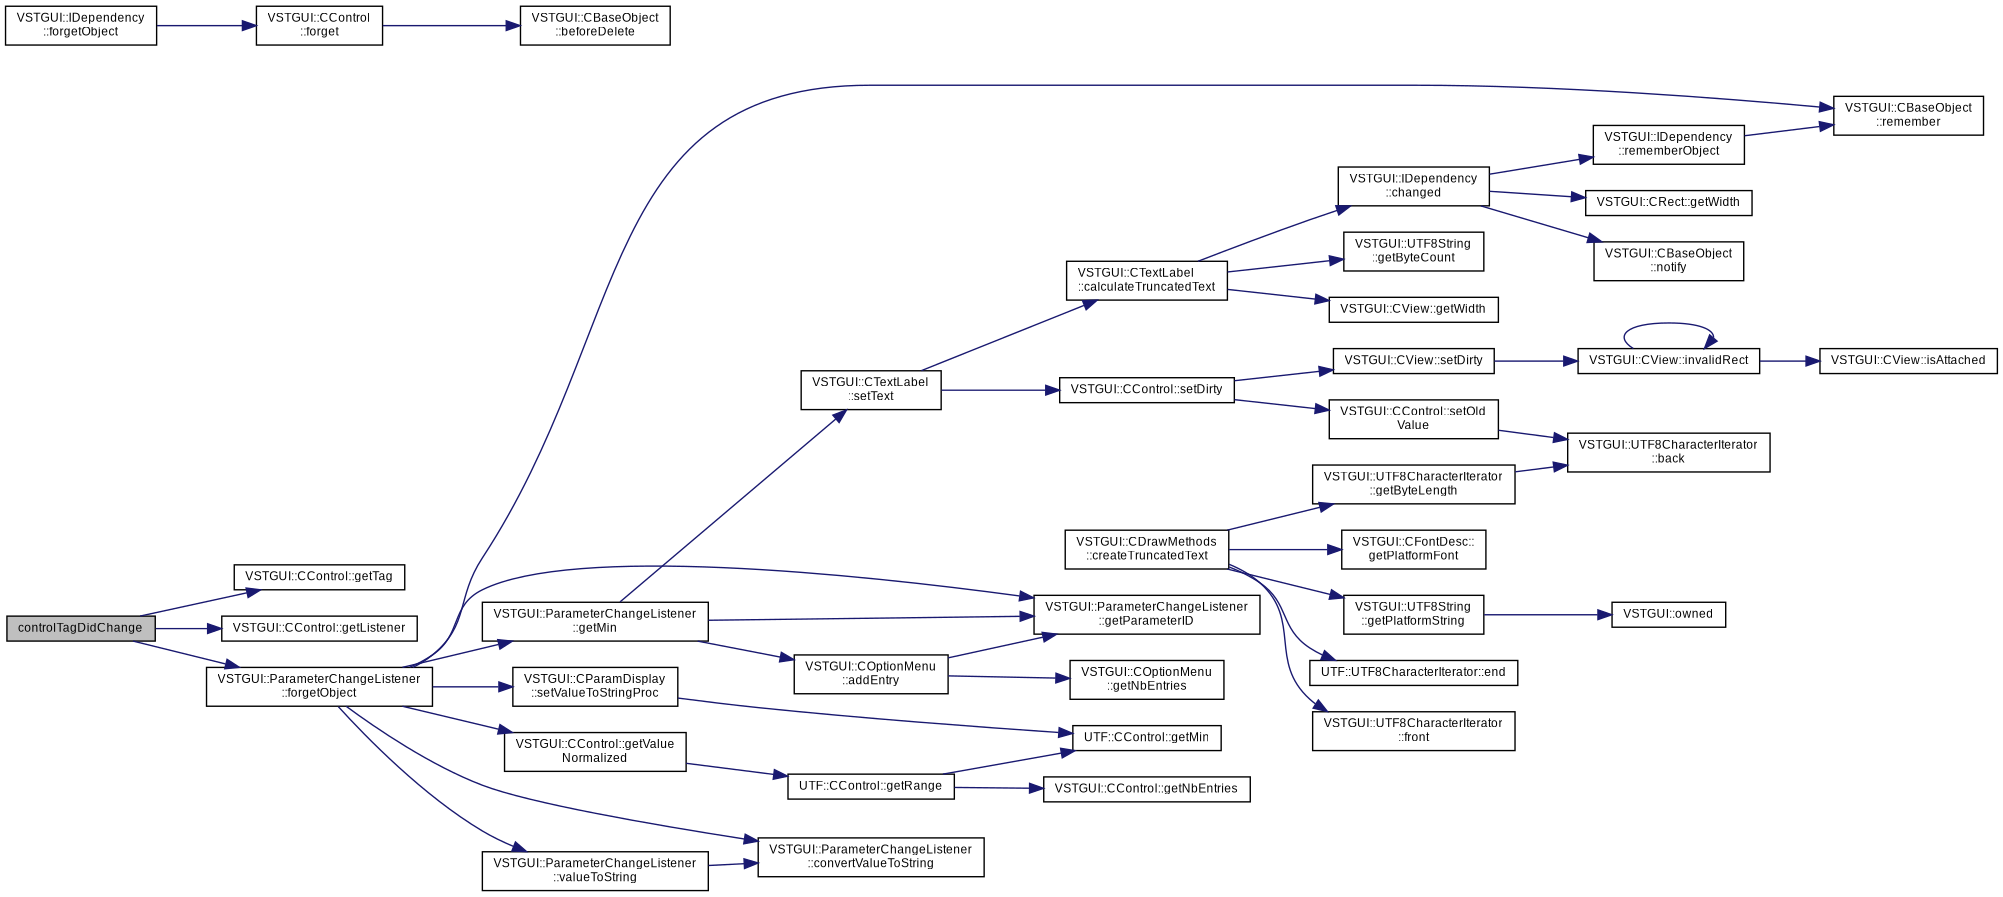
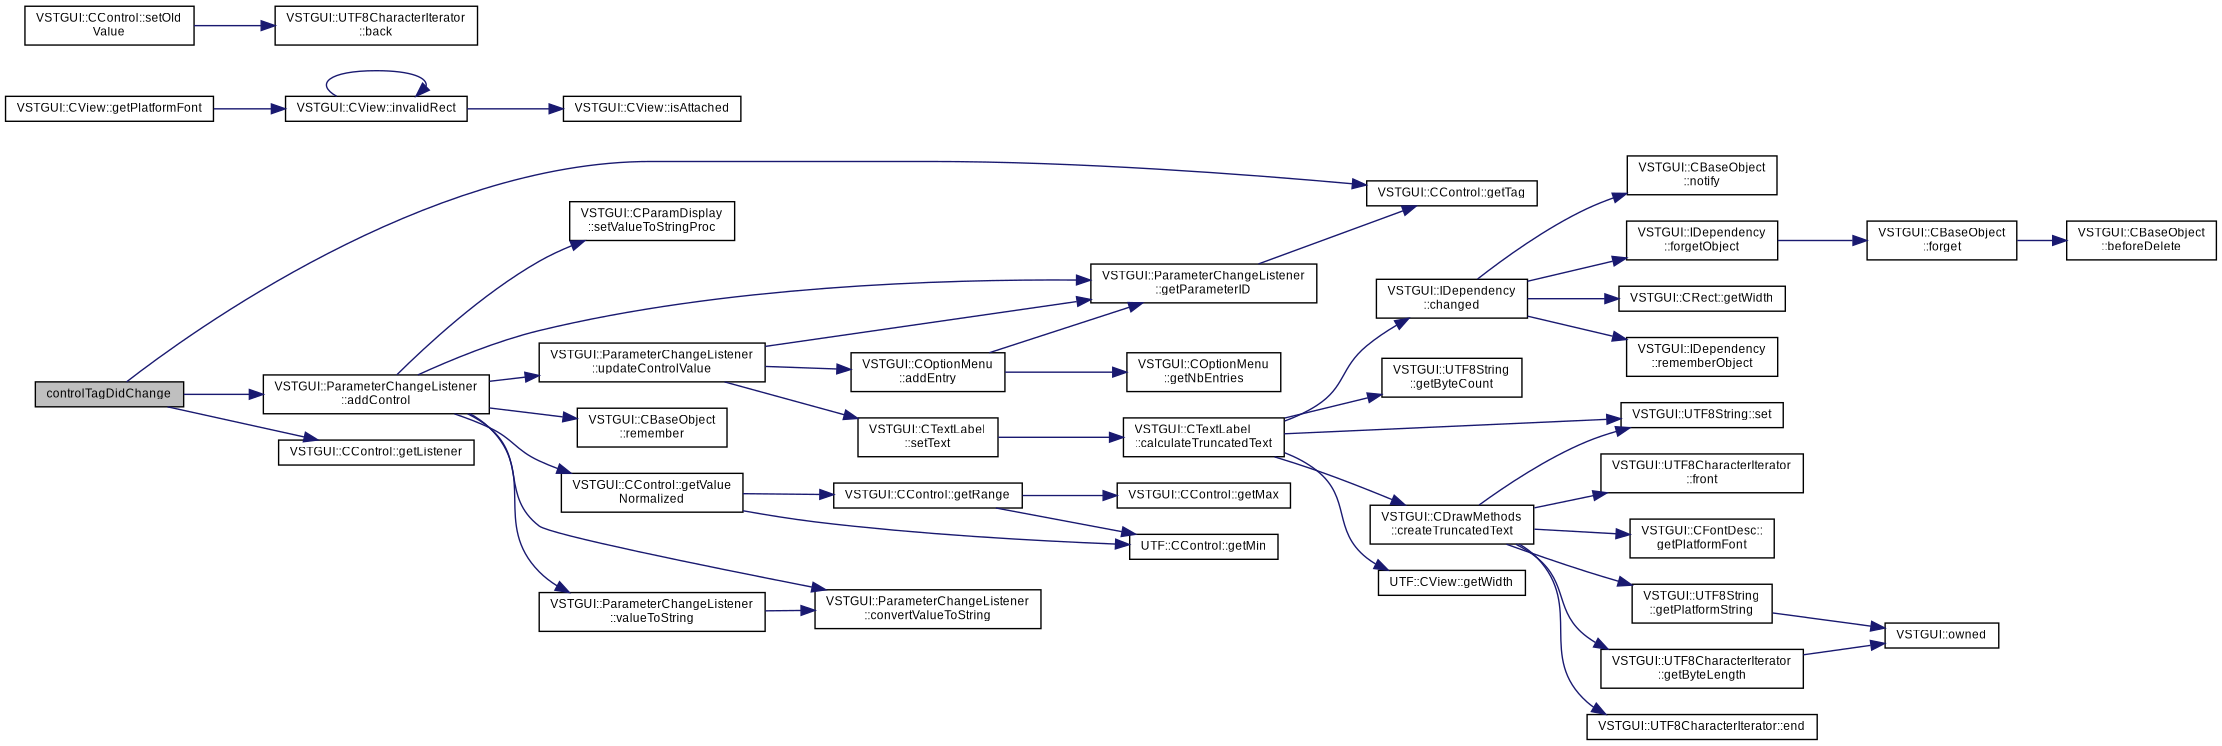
  digraph {
    rankdir=LR
    node [color=black fontname=Arial fontsize=9 shape=record]
    edge [color=midnightblue fontname=Arial fontsize=9 labelfontname=Arial labelfontsize=9 style=solid]
    n1 [fillcolor=grey75 fontcolor=black height=0.2 label=controlTagDidChange style=filled width=0.4]
    n2 [height=0.2 label="VSTGUI::CControl::getTag" width=0.4]
    n3 [height=0.2 label="VSTGUI::CControl::getListener" width=0.4]
-   n4 [height=0.2 label="VSTGUI::ParameterChangeListener\l::forgetObject" width=0.4]
+   n4 [height=0.2 label="VSTGUI::ParameterChangeListener\l::addControl" width=0.4]
    n5 [height=0.2 label="VSTGUI::CBaseObject\l::remember" width=0.4]
    n6 [height=0.2 label="VSTGUI::ParameterChangeListener\l::getParameterID" width=0.4]
    n7 [height=0.2 label="VSTGUI::CControl::getValue\lNormalized" width=0.4]
    n8 [height=0.2 label="VSTGUI::ParameterChangeListener\l::convertValueToString" width=0.4]
    n9 [height=0.2 label="VSTGUI::CParamDisplay\l::setValueToStringProc" width=0.4]
    n10 [height=0.2 label="VSTGUI::ParameterChangeListener\l::valueToString" width=0.4]
-   n11 [height=0.2 label="VSTGUI::ParameterChangeListener\l::getMin" width=0.4]
+   n11 [height=0.2 label="VSTGUI::ParameterChangeListener\l::updateControlValue" width=0.4]
    n12 [height=0.2 label="UTF::CControl::getMin" width=0.4]
-   n13 [height=0.2 label="UTF::CControl::getRange" width=0.4]
+   n13 [height=0.2 label="VSTGUI::CControl::getRange" width=0.4]
    n14 [height=0.2 label="VSTGUI::CTextLabel\l::setText" width=0.4]
    n15 [height=0.2 label="VSTGUI::COptionMenu\l::addEntry" width=0.4]
-   n16 [height=0.2 label="VSTGUI::CControl::getNbEntries" width=0.4]
+   n16 [height=0.2 label="VSTGUI::CControl::getMax" width=0.4]
    n17 [height=0.2 label="VSTGUI::CTextLabel\l::calculateTruncatedText" width=0.4]
-   n18 [height=0.2 label="VSTGUI::CControl::setDirty" width=0.4]
    n19 [height=0.2 label="VSTGUI::COptionMenu\l::getNbEntries" width=0.4]
    n20 [height=0.2 label="VSTGUI::UTF8String\l::getByteCount" width=0.4]
    n21 [height=0.2 label="VSTGUI::CDrawMethods\l::createTruncatedText" width=0.4]
-   n23 [height=0.2 label="VSTGUI::CView::getWidth" width=0.4]
+   n22 [height=0.2 label="VSTGUI::UTF8String::set" width=0.4]
+   n23 [height=0.2 label="UTF::CView::getWidth" width=0.4]
    n24 [height=0.2 label="VSTGUI::IDependency\l::changed" width=0.4]
-   n25 [height=0.2 label="VSTGUI::CView::setDirty" width=0.4]
+   n25 [height=0.2 label="VSTGUI::CView::getPlatformFont" width=0.4]
    n26 [height=0.2 label="VSTGUI::CControl::setOld\lValue" width=0.4]
    n27 [height=0.2 label="VSTGUI::CFontDesc::\lgetPlatformFont" width=0.4]
    n28 [height=0.2 label="VSTGUI::UTF8String\l::getPlatformString" width=0.4]
-   n29 [height=0.2 label="UTF::UTF8CharacterIterator::end" width=0.4]
+   n29 [height=0.2 label="VSTGUI::UTF8CharacterIterator::end" width=0.4]
    n30 [height=0.2 label="VSTGUI::UTF8CharacterIterator\l::front" width=0.4]
    n31 [height=0.2 label="VSTGUI::UTF8CharacterIterator\l::getByteLength" width=0.4]
    n32 [height=0.2 label="VSTGUI::CRect::getWidth" width=0.4]
    n33 [height=0.2 label="VSTGUI::IDependency\l::rememberObject" width=0.4]
    n34 [height=0.2 label="VSTGUI::CBaseObject\l::notify" width=0.4]
    n35 [height=0.2 label="VSTGUI::IDependency\l::forgetObject" width=0.4]
    n36 [height=0.2 label="VSTGUI::owned" width=0.4]
    n37 [height=0.2 label="VSTGUI::UTF8CharacterIterator\l::back" width=0.4]
-   n38 [height=0.2 label="VSTGUI::CControl\l::forget" width=0.4]
+   n38 [height=0.2 label="VSTGUI::CBaseObject\l::forget" width=0.4]
    n39 [height=0.2 label="VSTGUI::CBaseObject\l::beforeDelete" width=0.4]
    n40 [height=0.2 label="VSTGUI::CView::invalidRect" width=0.4]
    n41 [height=0.2 label="VSTGUI::CView::isAttached" width=0.4]
    n1 -> n2
    n1 -> n3
    n1 -> n4
    n4 -> n5
    n4 -> n6
    n4 -> n7
    n4 -> n8
    n4 -> n9
    n4 -> n10
    n4 -> n11
-   n9 -> n12
+   n6 -> n2
+   n7 -> n12
    n7 -> n13
    n10 -> n8
    n11 -> n6
    n11 -> n14
    n11 -> n15
    n13 -> n12
    n13 -> n16
    n14 -> n17
-   n14 -> n18
    n15 -> n6
    n15 -> n19
    n17 -> n20
+   n17 -> n21
+   n17 -> n22
    n17 -> n23
    n17 -> n24
-   n18 -> n25
-   n18 -> n26
+   n21 -> n22
    n21 -> n27
    n21 -> n28
    n21 -> n29
    n21 -> n30
    n21 -> n31
    n24 -> n32
    n24 -> n33
    n24 -> n34
+   n24 -> n35
    n25 -> n40
    n26 -> n37
    n28 -> n36
-   n31 -> n37
-   n33 -> n5
+   n31 -> n36
    n35 -> n38
    n38 -> n39
    n40 -> n40
    n40 -> n41
  }
